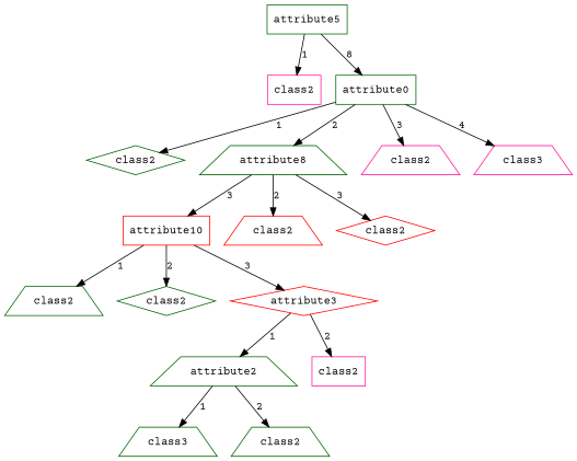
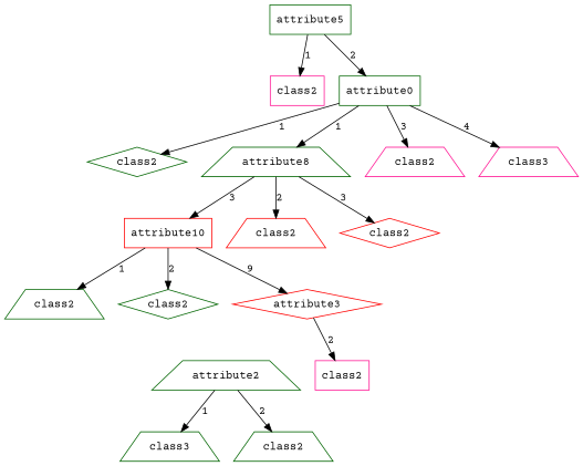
  digraph {
    fontname="Courier Prime"
    node [color=darkgreen fontname="Courier Prime" shape=trapezium]
    edge [fontname="Courier Prime"]
    n1 [label=attribute5 shape=box]
    n2 [color=deeppink label=class2 shape=box]
    n3 [label=attribute0 shape=box]
    n4 [label=class2 shape=diamond]
    n5 [label=attribute8]
    n6 [color=deeppink label=class2]
    n7 [color=deeppink label=class3]
    n8 [color=red label=attribute10 shape=box]
    n9 [color=red label=class2]
    n10 [color=red label=class2 shape=diamond]
    n11 [label=class2]
    n12 [label=class2 shape=diamond]
    n13 [color=red label=attribute3 shape=diamond]
    n14 [label=attribute2]
    n15 [color=deeppink label=class2 shape=box]
    n16 [label=class3]
    n17 [label=class2]
    n1 -> n2 [label=1]
-   n1 -> n3 [label=8]
+   n1 -> n3 [label=2]
    n3 -> n4 [label=1]
-   n3 -> n5 [label=2]
+   n3 -> n5 [label=1]
    n3 -> n6 [label=3]
    n3 -> n7 [label=4]
    n5 -> n8 [label=3]
    n5 -> n9 [label=2]
    n5 -> n10 [label=3]
    n8 -> n11 [label=1]
    n8 -> n12 [label=2]
-   n8 -> n13 [label=3]
-   n13 -> n14 [label=1]
+   n8 -> n13 [label=9]
    n13 -> n15 [label=2]
    n14 -> n16 [label=1]
    n14 -> n17 [label=2]
  }
